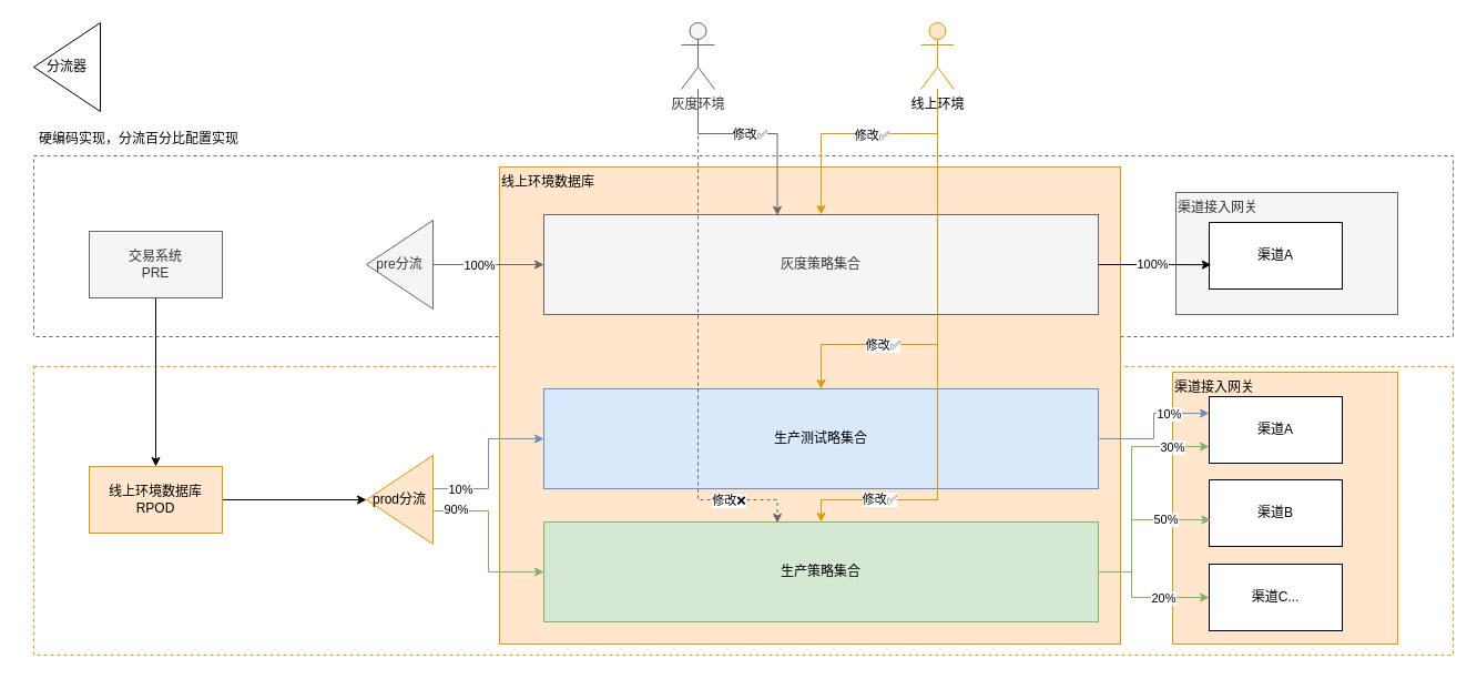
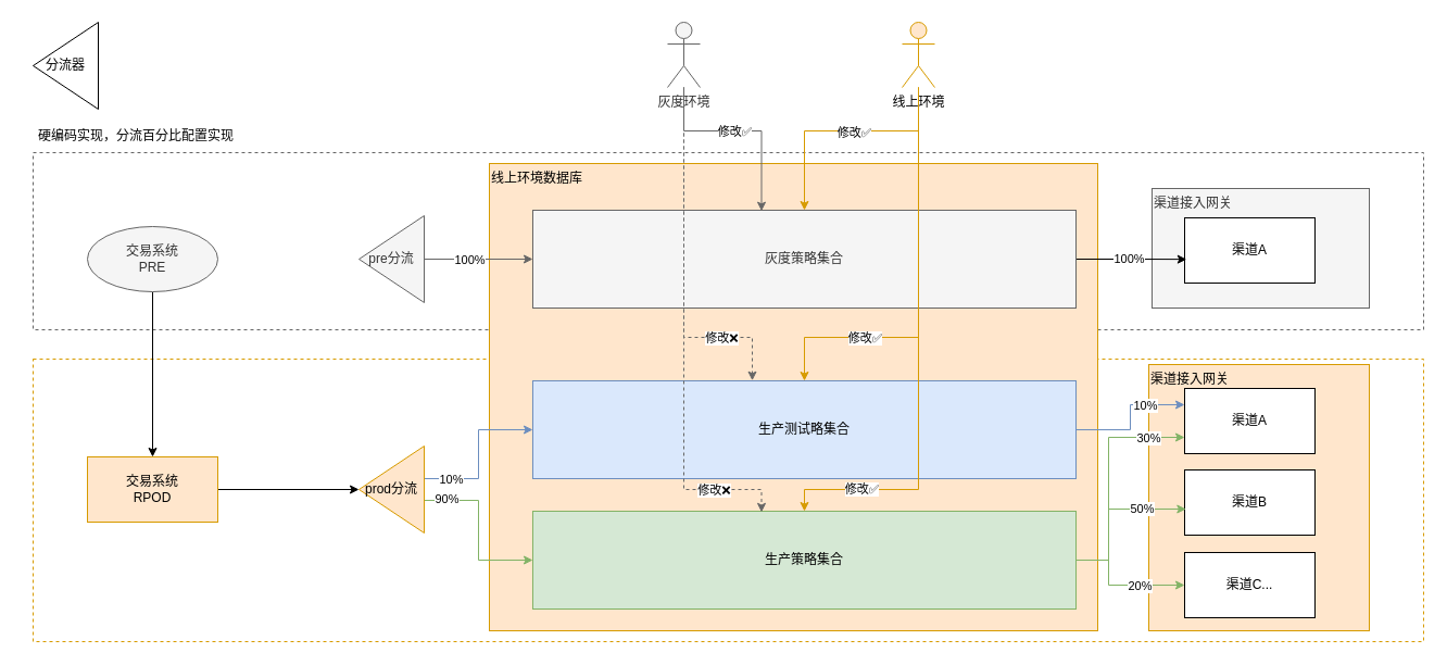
  <mxCell id="0" />
  <mxCell id="1" parent="0" />
  <mxCell id="2" value="" style="rounded=0;whiteSpace=wrap;html=1;fillColor=none;strokeColor=#666666;dashed=1;fontColor=#333333;" vertex="1" parent="1"><mxGeometry x="30" y="140" width="1280" height="163" as="geometry" /></mxCell>
  <mxCell id="3" value="" style="rounded=0;whiteSpace=wrap;html=1;fillColor=none;strokeColor=#D79B00;dashed=1;" vertex="1" parent="1"><mxGeometry x="30" y="330" width="1280" height="260" as="geometry" /></mxCell>
  <mxCell id="4" value="渠道接入网关" style="rounded=0;whiteSpace=wrap;html=1;fillColor=#ffe6cc;strokeColor=#d79b00;align=left;verticalAlign=top;" vertex="1" parent="1"><mxGeometry x="1057" y="335" width="203" height="245" as="geometry" /></mxCell>
  <mxCell id="5" value="渠道接入网关" style="rounded=0;whiteSpace=wrap;html=1;fillColor=#f5f5f5;strokeColor=#666666;align=left;verticalAlign=top;fontColor=#333333;" vertex="1" parent="1"><mxGeometry x="1060" y="173" width="200" height="110" as="geometry" /></mxCell>
  <mxCell id="6" value="渠道A" style="rounded=0;whiteSpace=wrap;html=1;" vertex="1" parent="1"><mxGeometry x="1090" y="200" width="120" height="60" as="geometry" /></mxCell>
  <mxCell id="7" value="渠道A" style="rounded=0;whiteSpace=wrap;html=1;" vertex="1" parent="1"><mxGeometry x="1090" y="357" width="120" height="60" as="geometry" /></mxCell>
  <mxCell id="8" value="渠道B" style="rounded=0;whiteSpace=wrap;html=1;" vertex="1" parent="1"><mxGeometry x="1090" y="432" width="120" height="60" as="geometry" /></mxCell>
  <mxCell id="9" value="渠道C..." style="rounded=0;whiteSpace=wrap;html=1;" vertex="1" parent="1"><mxGeometry x="1090" y="508" width="120" height="60" as="geometry" /></mxCell>
  <mxCell id="10" value="线上环境数据库" style="rounded=0;whiteSpace=wrap;html=1;fillColor=#ffe6cc;align=left;verticalAlign=top;strokeColor=#d79b00;" vertex="1" parent="1"><mxGeometry x="450" y="150" width="560" height="430" as="geometry" /></mxCell>
  <mxCell id="11" style="edgeStyle=orthogonalEdgeStyle;rounded=0;orthogonalLoop=1;jettySize=auto;html=1;entryX=0.015;entryY=0.636;entryDx=0;entryDy=0;entryPerimeter=0;" edge="1" parent="1" source="13" target="6"><mxGeometry relative="1" as="geometry" /></mxCell>
  <mxCell id="12" value="100%" style="edgeLabel;html=1;align=center;verticalAlign=middle;resizable=0;points=[];" vertex="1" connectable="0" parent="11"><mxGeometry x="-0.019" y="1" relative="1" as="geometry"><mxPoint x="-1" as="offset" /></mxGeometry></mxCell>
  <mxCell id="13" value="灰度策略集合" style="rounded=0;whiteSpace=wrap;html=1;fillColor=#f5f5f5;fontColor=#333333;strokeColor=#666666;" vertex="1" parent="1"><mxGeometry x="490" y="193" width="500" height="90" as="geometry" /></mxCell>
  <mxCell id="14" style="edgeStyle=orthogonalEdgeStyle;rounded=0;orthogonalLoop=1;jettySize=auto;html=1;entryX=0;entryY=0.25;entryDx=0;entryDy=0;fillColor=#dae8fc;strokeColor=#6c8ebf;" edge="1" parent="1" source="16" target="7"><mxGeometry relative="1" as="geometry" /></mxCell>
  <mxCell id="15" value="10%" style="edgeLabel;html=1;align=center;verticalAlign=middle;resizable=0;points=[];" vertex="1" connectable="0" parent="14"><mxGeometry x="0.4" relative="1" as="geometry"><mxPoint as="offset" /></mxGeometry></mxCell>
  <mxCell id="16" value="生产测试略集合" style="rounded=0;whiteSpace=wrap;html=1;fillColor=#dae8fc;strokeColor=#6c8ebf;" vertex="1" parent="1"><mxGeometry x="490" y="350" width="500" height="90" as="geometry" /></mxCell>
  <mxCell id="17" style="edgeStyle=orthogonalEdgeStyle;rounded=0;orthogonalLoop=1;jettySize=auto;html=1;entryX=0;entryY=0.75;entryDx=0;entryDy=0;fillColor=#d5e8d4;strokeColor=#82b366;" edge="1" parent="1" source="23" target="7"><mxGeometry relative="1" as="geometry"><Array as="points"><mxPoint x="1020" y="515" /><mxPoint x="1020" y="402" /></Array></mxGeometry></mxCell>
  <mxCell id="18" value="30%" style="edgeLabel;html=1;align=center;verticalAlign=middle;resizable=0;points=[];" vertex="1" connectable="0" parent="17"><mxGeometry x="0.679" relative="1" as="geometry"><mxPoint as="offset" /></mxGeometry></mxCell>
  <mxCell id="19" style="edgeStyle=orthogonalEdgeStyle;rounded=0;orthogonalLoop=1;jettySize=auto;html=1;entryX=0.011;entryY=0.6;entryDx=0;entryDy=0;entryPerimeter=0;fillColor=#d5e8d4;strokeColor=#82b366;" edge="1" parent="1" source="23" target="8"><mxGeometry relative="1" as="geometry"><Array as="points"><mxPoint x="1020" y="515" /><mxPoint x="1020" y="468" /></Array></mxGeometry></mxCell>
  <mxCell id="20" value="50%" style="edgeLabel;html=1;align=center;verticalAlign=middle;resizable=0;points=[];" vertex="1" connectable="0" parent="19"><mxGeometry x="0.437" y="1" relative="1" as="geometry"><mxPoint as="offset" /></mxGeometry></mxCell>
  <mxCell id="21" style="edgeStyle=orthogonalEdgeStyle;rounded=0;orthogonalLoop=1;jettySize=auto;html=1;entryX=0;entryY=0.5;entryDx=0;entryDy=0;fillColor=#d5e8d4;strokeColor=#82b366;" edge="1" parent="1" source="23" target="9"><mxGeometry relative="1" as="geometry"><Array as="points"><mxPoint x="1020" y="515" /><mxPoint x="1020" y="538" /></Array></mxGeometry></mxCell>
  <mxCell id="22" value="20%" style="edgeLabel;html=1;align=center;verticalAlign=middle;resizable=0;points=[];" vertex="1" connectable="0" parent="21"><mxGeometry x="0.315" relative="1" as="geometry"><mxPoint as="offset" /></mxGeometry></mxCell>
  <mxCell id="23" value="生产策略集合" style="rounded=0;whiteSpace=wrap;html=1;fillColor=#d5e8d4;strokeColor=#82b366;" vertex="1" parent="1"><mxGeometry x="490" y="470" width="500" height="90" as="geometry" /></mxCell>
  <mxCell id="24" style="edgeStyle=orthogonalEdgeStyle;rounded=0;orthogonalLoop=1;jettySize=auto;html=1;entryX=0;entryY=0.5;entryDx=0;entryDy=0;fillColor=#dae8fc;strokeColor=#6c8ebf;" edge="1" parent="1" source="28" target="16"><mxGeometry relative="1" as="geometry"><Array as="points"><mxPoint x="440" y="440" /><mxPoint x="440" y="395" /></Array></mxGeometry></mxCell>
  <mxCell id="25" value="10%" style="edgeLabel;html=1;align=center;verticalAlign=middle;resizable=0;points=[];" vertex="1" connectable="0" parent="24"><mxGeometry x="-0.673" relative="1" as="geometry"><mxPoint as="offset" /></mxGeometry></mxCell>
  <mxCell id="26" style="edgeStyle=orthogonalEdgeStyle;rounded=0;orthogonalLoop=1;jettySize=auto;html=1;entryX=0;entryY=0.5;entryDx=0;entryDy=0;fillColor=#d5e8d4;strokeColor=#82b366;" edge="1" parent="1" source="28" target="23"><mxGeometry relative="1" as="geometry"><Array as="points"><mxPoint x="440" y="460" /><mxPoint x="440" y="515" /></Array></mxGeometry></mxCell>
  <mxCell id="27" value="90%" style="edgeLabel;html=1;align=center;verticalAlign=middle;resizable=0;points=[];" vertex="1" connectable="0" parent="26"><mxGeometry x="-0.738" y="2" relative="1" as="geometry"><mxPoint as="offset" /></mxGeometry></mxCell>
  <mxCell id="28" value="prod分流" style="triangle;whiteSpace=wrap;html=1;direction=west;fillColor=#ffe6cc;strokeColor=#d79b00;" vertex="1" parent="1"><mxGeometry x="330" y="410" width="60" height="80" as="geometry" /></mxCell>
  <mxCell id="29" style="edgeStyle=orthogonalEdgeStyle;rounded=0;orthogonalLoop=1;jettySize=auto;html=1;entryX=0;entryY=0.5;entryDx=0;entryDy=0;fillColor=#f5f5f5;strokeColor=#666666;" edge="1" parent="1" source="31" target="13"><mxGeometry relative="1" as="geometry"><Array as="points"><mxPoint x="420" y="238" /><mxPoint x="420" y="238" /></Array></mxGeometry></mxCell>
  <mxCell id="30" value="100%" style="edgeLabel;html=1;align=center;verticalAlign=middle;resizable=0;points=[];" vertex="1" connectable="0" parent="29"><mxGeometry x="-0.608" y="1" relative="1" as="geometry"><mxPoint x="21" y="1" as="offset" /></mxGeometry></mxCell>
  <mxCell id="31" value="pre分流" style="triangle;whiteSpace=wrap;html=1;direction=west;fillColor=#f5f5f5;strokeColor=#666666;fontColor=#333333;" vertex="1" parent="1"><mxGeometry x="330" y="198" width="60" height="80" as="geometry" /></mxCell>
  <mxCell id="32" style="edgeStyle=orthogonalEdgeStyle;rounded=0;orthogonalLoop=1;jettySize=auto;html=1;entryX=0.421;entryY=0.008;entryDx=0;entryDy=0;entryPerimeter=0;fillColor=#f5f5f5;strokeColor=#666666;" edge="1" parent="1" source="38" target="13"><mxGeometry relative="1" as="geometry"><mxPoint x="700" y="190" as="targetPoint" /><Array as="points"><mxPoint x="629" y="120" /><mxPoint x="700" y="120" /></Array></mxGeometry></mxCell>
  <mxCell id="33" value="修改✅" style="edgeLabel;html=1;align=center;verticalAlign=middle;resizable=0;points=[];" vertex="1" connectable="0" parent="32"><mxGeometry x="-0.355" relative="1" as="geometry"><mxPoint x="26" as="offset" /></mxGeometry></mxCell>
+ <mxCell id="34" style="edgeStyle=orthogonalEdgeStyle;rounded=0;orthogonalLoop=1;jettySize=auto;html=1;dashed=1;entryX=0.404;entryY=-0.003;entryDx=0;entryDy=0;entryPerimeter=0;fillColor=#f5f5f5;strokeColor=#666666;" edge="1" parent="1" source="38" target="16"><mxGeometry relative="1" as="geometry"><mxPoint x="690" y="330" as="targetPoint" /><Array as="points"><mxPoint x="629" y="310" /><mxPoint x="692" y="310" /></Array></mxGeometry></mxCell>
+ <mxCell id="35" value="修改❌" style="edgeLabel;html=1;align=center;verticalAlign=middle;resizable=0;points=[];" vertex="1" connectable="0" parent="34"><mxGeometry x="0.503" relative="1" as="geometry"><mxPoint x="14" as="offset" /></mxGeometry></mxCell>
  <mxCell id="36" style="edgeStyle=orthogonalEdgeStyle;rounded=0;orthogonalLoop=1;jettySize=auto;html=1;entryX=0.421;entryY=0.01;entryDx=0;entryDy=0;entryPerimeter=0;dashed=1;fillColor=#f5f5f5;strokeColor=#666666;" edge="1" parent="1" source="38" target="23"><mxGeometry relative="1" as="geometry"><Array as="points"><mxPoint x="629" y="450" /><mxPoint x="700" y="450" /></Array></mxGeometry></mxCell>
  <mxCell id="37" value="修改❌" style="edgeLabel;html=1;align=center;verticalAlign=middle;resizable=0;points=[];" vertex="1" connectable="0" parent="36"><mxGeometry x="0.715" relative="1" as="geometry"><mxPoint as="offset" /></mxGeometry></mxCell>
  <mxCell id="38" value="灰度环境" style="shape=umlActor;verticalLabelPosition=bottom;verticalAlign=top;html=1;outlineConnect=0;fillColor=#f5f5f5;fontColor=#333333;strokeColor=#666666;" vertex="1" parent="1"><mxGeometry x="614" y="20" width="30" height="60" as="geometry" /></mxCell>
  <mxCell id="39" style="edgeStyle=orthogonalEdgeStyle;rounded=0;orthogonalLoop=1;jettySize=auto;html=1;entryX=0.5;entryY=0;entryDx=0;entryDy=0;fillColor=#ffe6cc;strokeColor=#d79b00;" edge="1" parent="1" source="45" target="13"><mxGeometry relative="1" as="geometry"><Array as="points"><mxPoint x="845" y="120" /><mxPoint x="740" y="120" /></Array></mxGeometry></mxCell>
  <mxCell id="40" value="修改✅" style="edgeLabel;html=1;align=center;verticalAlign=middle;resizable=0;points=[];" vertex="1" connectable="0" parent="39"><mxGeometry x="-0.082" y="1" relative="1" as="geometry"><mxPoint as="offset" /></mxGeometry></mxCell>
  <mxCell id="41" style="edgeStyle=orthogonalEdgeStyle;rounded=0;orthogonalLoop=1;jettySize=auto;html=1;entryX=0.5;entryY=0;entryDx=0;entryDy=0;fillColor=#ffe6cc;strokeColor=#d79b00;" edge="1" parent="1" source="45" target="16"><mxGeometry relative="1" as="geometry"><Array as="points"><mxPoint x="845" y="310" /><mxPoint x="740" y="310" /></Array></mxGeometry></mxCell>
  <mxCell id="42" value="修改✅" style="edgeLabel;html=1;align=center;verticalAlign=middle;resizable=0;points=[];" vertex="1" connectable="0" parent="41"><mxGeometry x="0.631" relative="1" as="geometry"><mxPoint x="26" as="offset" /></mxGeometry></mxCell>
  <mxCell id="43" style="edgeStyle=orthogonalEdgeStyle;rounded=0;orthogonalLoop=1;jettySize=auto;html=1;entryX=0.5;entryY=0;entryDx=0;entryDy=0;fillColor=#ffe6cc;strokeColor=#d79b00;" edge="1" parent="1" source="45" target="23"><mxGeometry relative="1" as="geometry"><Array as="points"><mxPoint x="845" y="450" /><mxPoint x="740" y="450" /></Array></mxGeometry></mxCell>
  <mxCell id="44" value="修改✅" style="edgeLabel;html=1;align=center;verticalAlign=middle;resizable=0;points=[];" vertex="1" connectable="0" parent="43"><mxGeometry x="0.71" y="-1" relative="1" as="geometry"><mxPoint as="offset" /></mxGeometry></mxCell>
  <mxCell id="45" value="线上环境" style="shape=umlActor;verticalLabelPosition=bottom;verticalAlign=top;html=1;outlineConnect=0;fillColor=#ffe6cc;strokeColor=#d79b00;" vertex="1" parent="1"><mxGeometry x="830" y="20" width="30" height="60" as="geometry" /></mxCell>
  <mxCell id="46" style="edgeStyle=orthogonalEdgeStyle;rounded=0;orthogonalLoop=1;jettySize=auto;html=1;" edge="1" parent="1" source="47" target="49"><mxGeometry relative="1" as="geometry" /></mxCell>
- <mxCell id="47" value="交易系统&lt;br&gt;PRE" style="rounded=0;whiteSpace=wrap;html=1;fillColor=#f5f5f5;fontColor=#333333;strokeColor=#666666;" vertex="1" parent="1"><mxGeometry x="80" y="208" width="120" height="60" as="geometry" /></mxCell>
+ <mxCell id="47" value="交易系统&lt;br&gt;PRE" style="ellipse;whiteSpace=wrap;html=1;fillColor=#f5f5f5;fontColor=#333333;strokeColor=#666666;" vertex="1" parent="1"><mxGeometry x="80" y="208" width="120" height="60" as="geometry" /></mxCell>
  <mxCell id="48" style="edgeStyle=orthogonalEdgeStyle;rounded=0;orthogonalLoop=1;jettySize=auto;html=1;entryX=1;entryY=0.5;entryDx=0;entryDy=0;" edge="1" parent="1" source="49" target="28"><mxGeometry relative="1" as="geometry" /></mxCell>
- <mxCell id="49" value="线上环境数据库&lt;br&gt;RPOD" style="rounded=0;whiteSpace=wrap;html=1;fillColor=#ffe6cc;strokeColor=#d79b00;" vertex="1" parent="1"><mxGeometry x="80" y="420" width="120" height="60" as="geometry" /></mxCell>
+ <mxCell id="49" value="交易系统&lt;br&gt;RPOD" style="rounded=0;whiteSpace=wrap;html=1;fillColor=#ffe6cc;strokeColor=#d79b00;" vertex="1" parent="1"><mxGeometry x="80" y="420" width="120" height="60" as="geometry" /></mxCell>
  <mxCell id="50" value="分流器" style="triangle;whiteSpace=wrap;html=1;direction=west;" vertex="1" parent="1"><mxGeometry x="30" y="20" width="60" height="80" as="geometry" /></mxCell>
  <mxCell id="51" value="硬编码实现，分流百分比配置实现" style="text;html=1;strokeColor=none;fillColor=none;align=center;verticalAlign=middle;whiteSpace=wrap;rounded=0;" vertex="1" parent="1"><mxGeometry x="20" y="110" width="210" height="30" as="geometry" /></mxCell>
